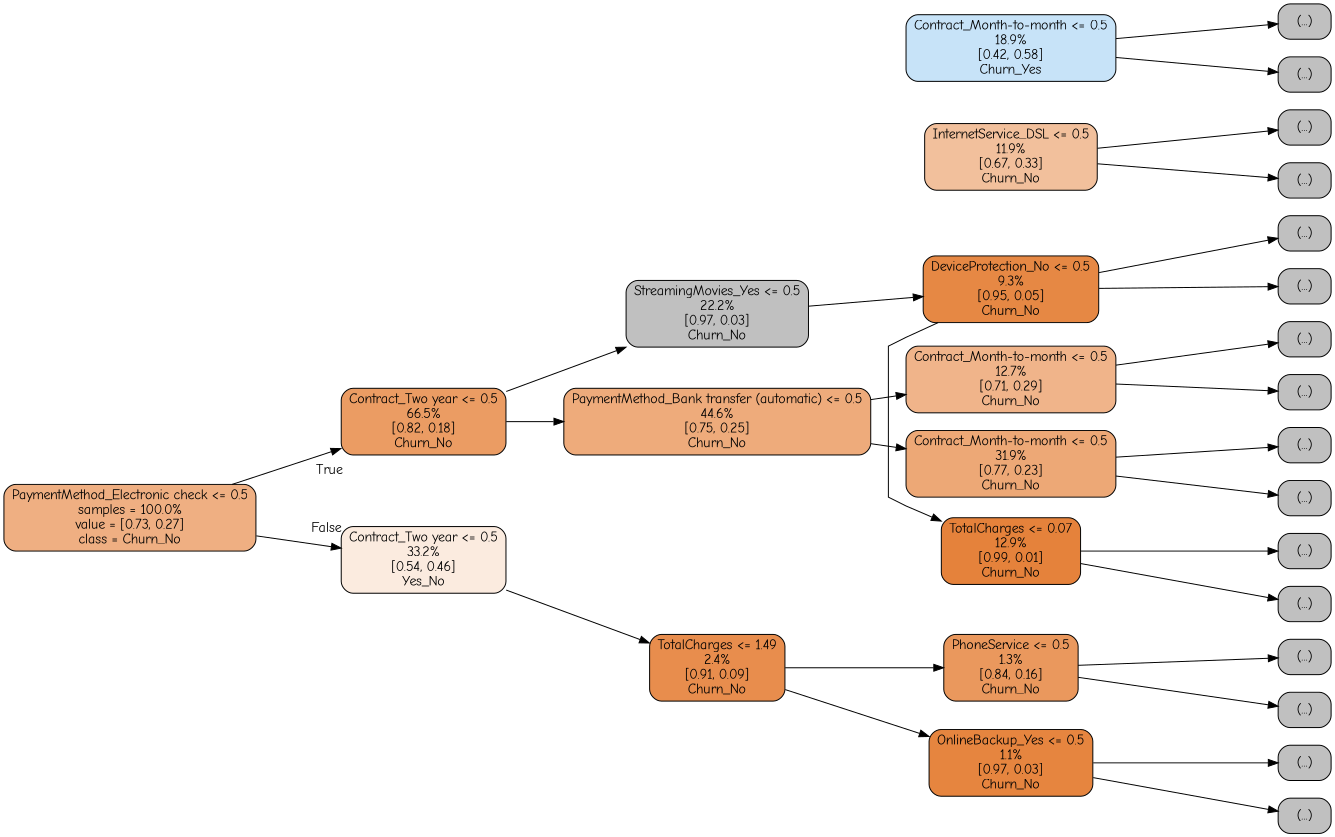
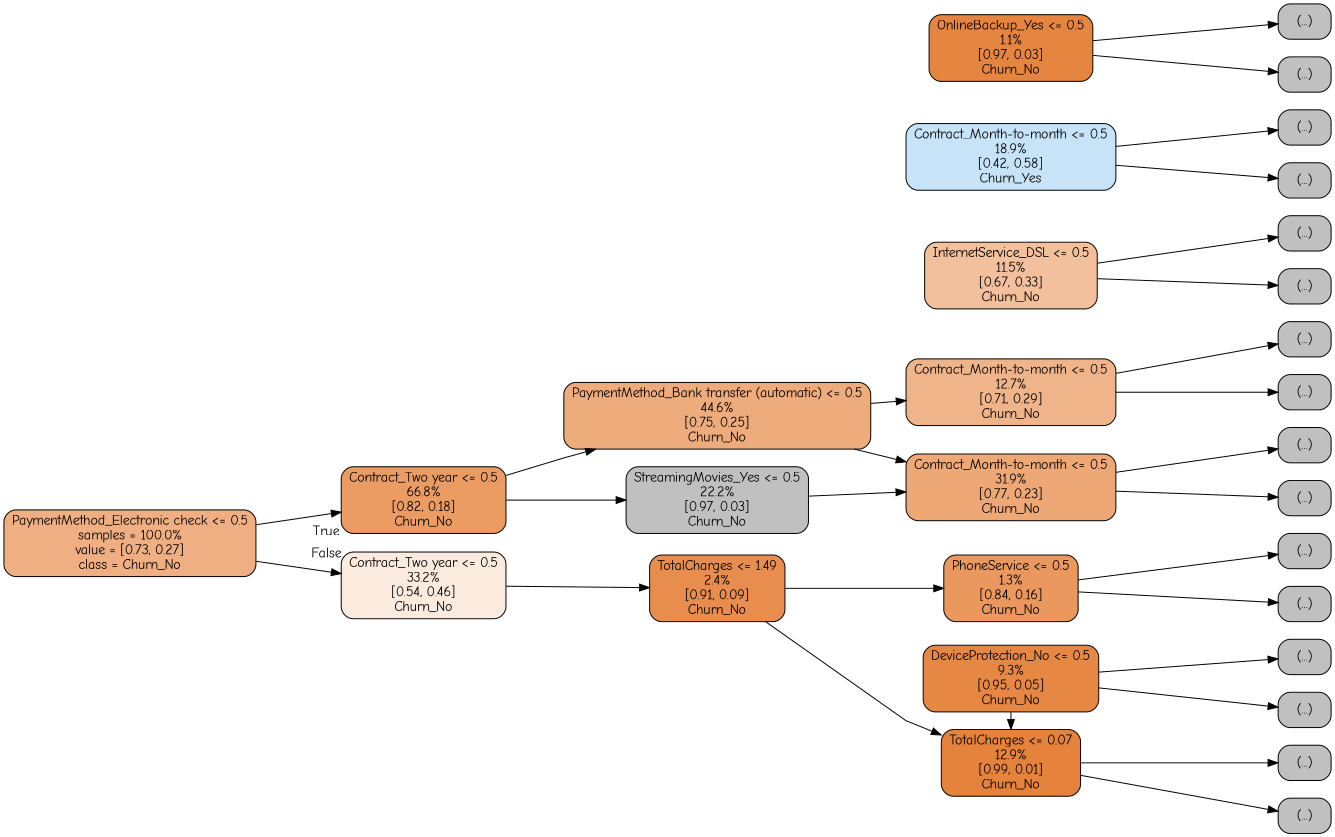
  digraph {
    fontname="Comic Neue"
    rankdir=LR
    ranksep=equally
    splines=polyline
    node [color=black fillcolor="#C0C0C0" fontname="Comic Neue" shape=box style="filled, rounded"]
    edge [fontname="Comic Neue"]
    n1 [fillcolor="#efaf82" label="PaymentMethod_Electronic check <= 0.5\nsamples = 100.0%\nvalue = [0.73, 0.27]\nclass = Churn_No"]
-   n2 [fillcolor="#eb9c63" label="Contract_Two year <= 0.5\n66.5%\n[0.82, 0.18]\nChurn_No"]
-   n3 [fillcolor="#fbebdf" label="Contract_Two year <= 0.5\n33.2%\n[0.54, 0.46]\nYes_No"]
+   n2 [fillcolor="#eb9c63" label="Contract_Two year <= 0.5\n66.8%\n[0.82, 0.18]\nChurn_No"]
+   n3 [fillcolor="#fbebdf" label="Contract_Two year <= 0.5\n33.2%\n[0.54, 0.46]\nChurn_No"]
    n4 [fillcolor="#eeab7b" label="PaymentMethod_Bank transfer (automatic) <= 0.5\n44.6%\n[0.75, 0.25]\nChurn_No"]
    n5 [label="StreamingMovies_Yes <= 0.5\n22.2%\n[0.97, 0.03]\nChurn_No"]
    n6 [fillcolor="#e88d4d" label="TotalCharges <= 1.49\n2.4%\n[0.91, 0.09]\nChurn_No"]
    n7 [fillcolor="#eda876" label="Contract_Month-to-month <= 0.5\n31.9%\n[0.77, 0.23]\nChurn_No"]
    n8 [fillcolor="#f0b48a" label="Contract_Month-to-month <= 0.5\n12.7%\n[0.71, 0.29]\nChurn_No"]
    n9 [fillcolor="#e5823b" label="TotalCharges <= 0.07\n12.9%\n[0.99, 0.01]\nChurn_No"]
    n10 [fillcolor="#e68844" label="DeviceProtection_No <= 0.5\n9.3%\n[0.95, 0.05]\nChurn_No"]
-   n11 [fillcolor="#f2c09c" label="InternetService_DSL <= 0.5\n11.9%\n[0.67, 0.33]\nChurn_No"]
+   n11 [fillcolor="#f2c09c" label="InternetService_DSL <= 0.5\n11.5%\n[0.67, 0.33]\nChurn_No"]
    n12 [fillcolor="#c7e3f8" label="Contract_Month-to-month <= 0.5\n18.9%\n[0.42, 0.58]\nChurn_Yes"]
    n13 [fillcolor="#ea985d" label="PhoneService <= 0.5\n1.3%\n[0.84, 0.16]\nChurn_No"]
    n14 [fillcolor="#e6853f" label="OnlineBackup_Yes <= 0.5\n1.1%\n[0.97, 0.03]\nChurn_No"]
    n15 [label="(...)"]
    n16 [label="(...)"]
    n17 [label="(...)"]
    n18 [label="(...)"]
    n19 [label="(...)"]
    n20 [label="(...)"]
    n21 [label="(...)"]
    n22 [label="(...)"]
    n23 [label="(...)"]
    n24 [label="(...)"]
    n25 [label="(...)"]
    n26 [label="(...)"]
    n27 [label="(...)"]
    n28 [label="(...)"]
    n29 [label="(...)"]
    n30 [label="(...)"]
    subgraph sub_1 {
      rank=same
      n1
    }
    subgraph sub_2 {
      rank=same
      n2
      n3
    }
    subgraph sub_3 {
      rank=same
      n4
      n5
      n6
    }
    subgraph sub_4 {
      rank=same
      n7
      n8
      n9
      n10
      n11
      n12
      n13
      n14
    }
    subgraph sub_5 {
      rank=same
      n15
      n16
      n17
      n18
      n19
      n20
      n21
      n22
      n23
      n24
      n25
      n26
      n27
      n28
      n29
      n30
    }
    n1 -> n2 [headlabel=True labelangle=45 labeldistance=2.5]
    n1 -> n3 [headlabel=False labelangle=-45 labeldistance=2.5]
    n2 -> n4
    n2 -> n5
    n3 -> n6
    n4 -> n7
    n4 -> n8
-   n5 -> n10
+   n5 -> n7
    n6 -> n13
-   n6 -> n14
+   n6 -> n9
    n7 -> n15
    n7 -> n16
    n8 -> n17
    n8 -> n18
    n9 -> n19
    n9 -> n20
    n10 -> n9
    n10 -> n21
    n10 -> n22
    n11 -> n23
    n11 -> n24
    n12 -> n25
    n12 -> n26
    n13 -> n27
    n13 -> n28
    n14 -> n29
    n14 -> n30
  }
